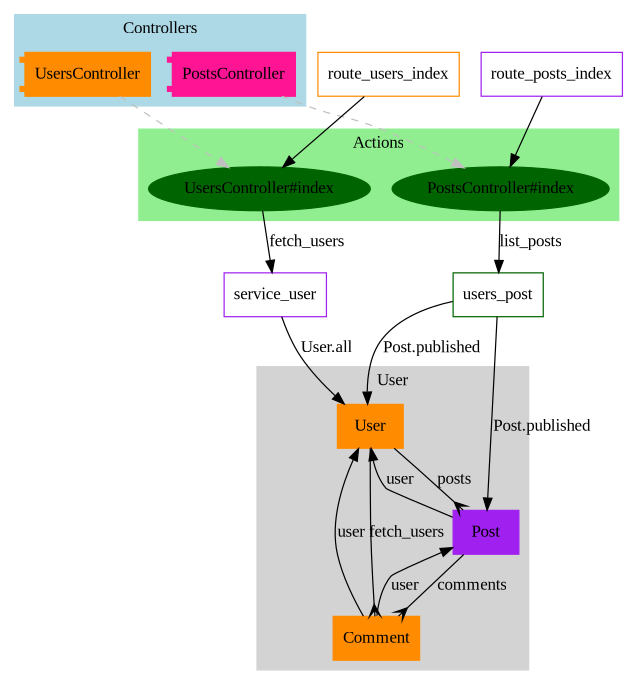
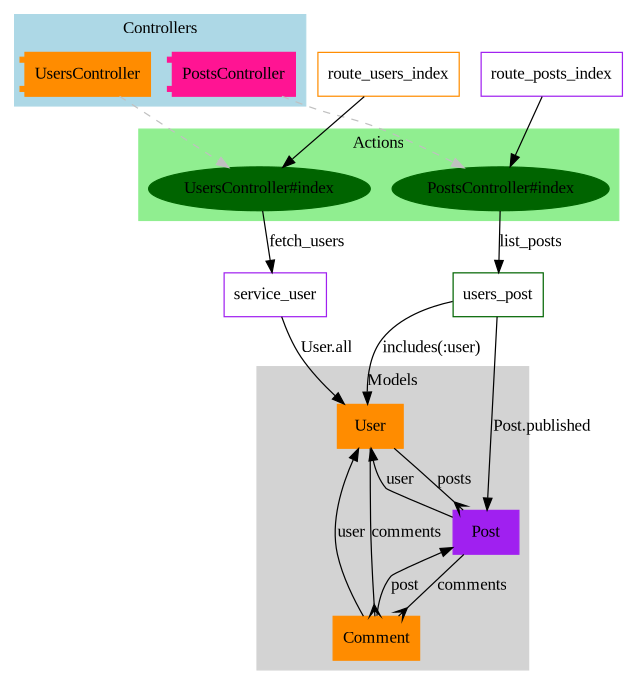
  digraph {
    fontname="Liberation Serif"
    rankdir=TB
    node [color=darkorange fontname="Liberation Serif" shape=box style=filled]
    edge [fontname="Liberation Serif"]
    n1 [label=User]
    n2 [color=purple label=Post]
    n3 [label=Comment]
    n4 [label=UsersController shape=component]
    n5 [color=deeppink label=PostsController shape=component]
    n6 [color=darkgreen label="UsersController#index" shape=ellipse]
    n7 [color=darkgreen label="PostsController#index" shape=ellipse]
    service_user [color=purple style=""]
    n9 [color=darkgreen label=users_post style=""]
    route_users_index [style=""]
    route_posts_index [color=purple style=""]
    subgraph cluster_1 {
      color=lightgrey
-     label=User
+     label=Models
      style=filled
      n1
      n2
      n3
    }
    subgraph cluster_2 {
      color=lightblue
      label=Controllers
      style=filled
      n4
      n5
    }
    subgraph cluster_3 {
      color=lightgreen
      label=Actions
      style=filled
      n6
      n7
    }
    n1 -> n2 [arrowhead=crow label=posts style=solid]
-   n1 -> n3 [arrowhead=crow label=fetch_users style=solid]
+   n1 -> n3 [arrowhead=crow label=comments style=solid]
    n2 -> n1 [arrowhead=normal label=user style=solid]
    n2 -> n3 [arrowhead=crow label=comments style=solid]
    n3 -> n1 [arrowhead=normal label=user style=solid]
-   n3 -> n2 [arrowhead=normal label=user style=solid]
+   n3 -> n2 [arrowhead=normal label=post style=solid]
    n4 -> n6 [color=gray style=dashed]
    n5 -> n7 [color=gray style=dashed]
    n6 -> service_user [label=fetch_users]
    n7 -> n9 [label=list_posts]
    service_user -> n1 [label="User.all"]
-   n9 -> n1 [label="Post.published"]
+   n9 -> n1 [label="includes(:user)"]
    n9 -> n2 [label="Post.published"]
    route_users_index -> n6
    route_posts_index -> n7
  }
